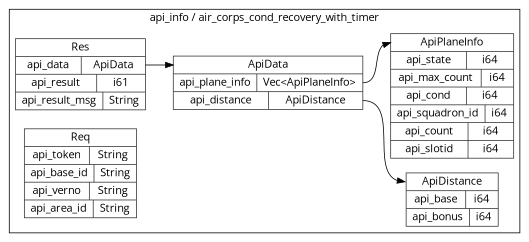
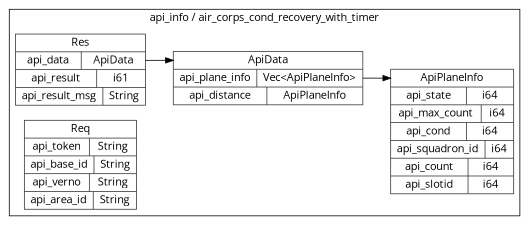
  digraph {
    fontname="Open Sans"
    rankdir=LR
    node [color=gray20 fontname="Open Sans" shape=record style=solid]
    edge [fontname="Open Sans"]
    n1 [label="<ApiPlaneInfo> ApiPlaneInfo  | { api_state | <api_state> i64 } | { api_max_count | <api_max_count> i64 } | { api_cond | <api_cond> i64 } | { api_squadron_id | <api_squadron_id> i64 } | { api_count | <api_count> i64 } | { api_slotid | <api_slotid> i64 }"]
    n2 [label="<Res> Res  | { api_data | <api_data> ApiData } | { api_result | <api_result> i61 } | { api_result_msg | <api_result_msg> String }"]
-   n3 [label="<ApiData> ApiData  | { api_plane_info | <api_plane_info> Vec\<ApiPlaneInfo\> } | { api_distance | <api_distance> ApiDistance }"]
-   n4 [label="<ApiDistance> ApiDistance  | { api_base | <api_base> i64 } | { api_bonus | <api_bonus> i64 }"]
+   n3 [label="<ApiData> ApiData  | { api_plane_info | <api_plane_info> Vec\<ApiPlaneInfo\> } | { api_distance | <api_distance> ApiPlaneInfo }"]
    n5 [label="<Req> Req  | { api_token | <api_token> String } | { api_base_id | <api_base_id> String } | { api_verno | <api_verno> String } | { api_area_id | <api_area_id> String }"]
    subgraph cluster_1 {
      label="api_info / air_corps_cond_recovery_with_timer"
      n1
      n2
      n3
-     n4
      n5
    }
    n2 -> n3 [headport="ApiData:w" tailport="api_data:e"]
    n3 -> n1 [headport="ApiPlaneInfo:w" tailport="api_plane_info:e"]
-   n3 -> n4 [headport="ApiDistance:w" tailport="api_distance:e"]
  }
